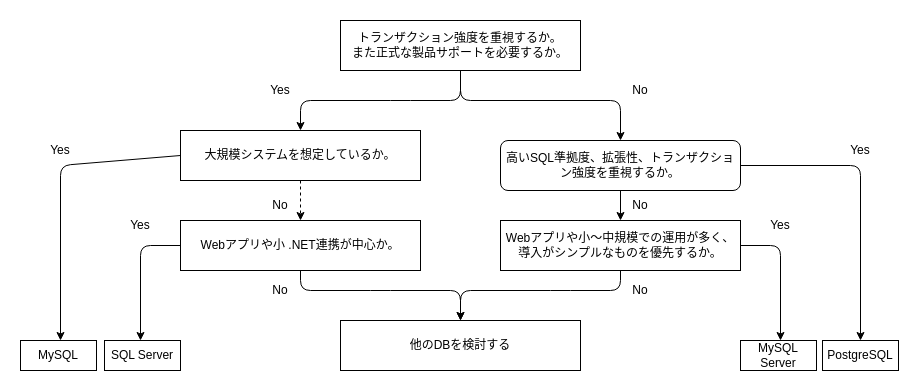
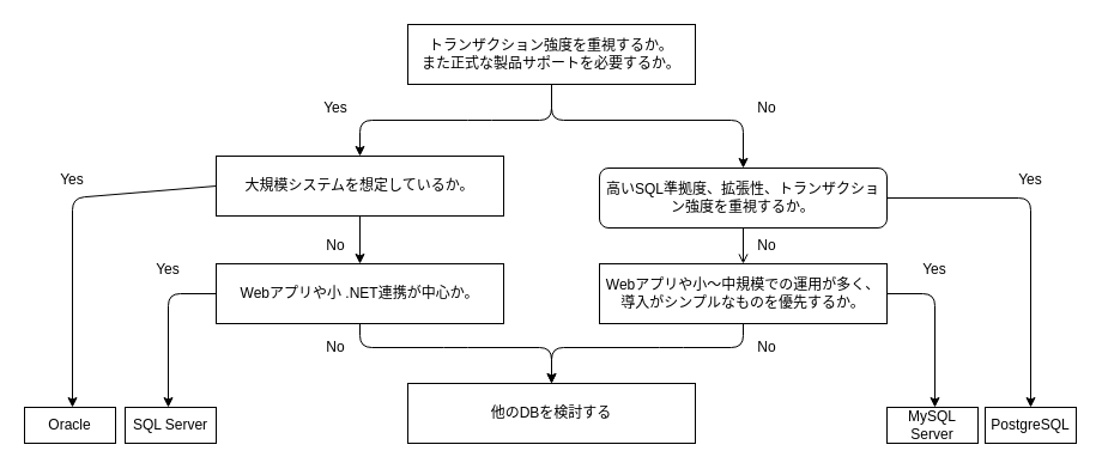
  <mxCell id="0" />
  <mxCell id="1" parent="0" />
  <mxCell id="2" value="トランザクション強度を重視するか。&lt;div&gt;また正式な製品サポートを必要するか。&lt;/div&gt;" style="rounded=0;whiteSpace=wrap;html=1;fontStyle=0" vertex="1" parent="1"><mxGeometry x="340" y="20" width="240" height="50" as="geometry" /></mxCell>
  <mxCell id="3" value="大規模システムを想定しているか。" style="rounded=0;whiteSpace=wrap;html=1;fontStyle=0" vertex="1" parent="1"><mxGeometry x="180" y="130" width="240" height="50" as="geometry" /></mxCell>
  <mxCell id="4" value="高いSQL準拠度、拡張性、トランザクション強度を重視するか。" style="whiteSpace=wrap;html=1;fontStyle=0;rounded=1;" vertex="1" parent="1"><mxGeometry x="500" y="140" width="240" height="50" as="geometry" /></mxCell>
  <mxCell id="5" value="Webアプリや小〜中規模での運用が多く、導入がシンプルなものを優先するか。" style="rounded=0;whiteSpace=wrap;html=1;fontStyle=0" vertex="1" parent="1"><mxGeometry x="500" y="220" width="240" height="50" as="geometry" /></mxCell>
  <mxCell id="6" value="" style="endArrow=classic;html=1;exitX=0.5;exitY=1;exitDx=0;exitDy=0;entryX=0.5;entryY=0;entryDx=0;entryDy=0;" edge="1" parent="1" source="2" target="3"><mxGeometry width="50" height="50" relative="1" as="geometry"><mxPoint x="510" y="240" as="sourcePoint" /><mxPoint x="340" y="140" as="targetPoint" /><Array as="points"><mxPoint x="460" y="100" /><mxPoint x="400" y="100" /><mxPoint x="300" y="100" /></Array></mxGeometry></mxCell>
  <mxCell id="7" value="Webアプリや小 .NET連携が中心か。" style="rounded=0;whiteSpace=wrap;html=1;fontStyle=0" vertex="1" parent="1"><mxGeometry x="180" y="220" width="240" height="50" as="geometry" /></mxCell>
- <mxCell id="8" value="" style="endArrow=classic;html=1;exitX=0.5;exitY=1;exitDx=0;exitDy=0;entryX=0.5;entryY=0;entryDx=0;entryDy=0;dashed=1;" edge="1" parent="1" source="3" target="7"><mxGeometry width="50" height="50" relative="1" as="geometry"><mxPoint x="390" y="230" as="sourcePoint" /><mxPoint x="440" y="180" as="targetPoint" /></mxGeometry></mxCell>
+ <mxCell id="8" value="" style="endArrow=classic;html=1;exitX=0.5;exitY=1;exitDx=0;exitDy=0;entryX=0.5;entryY=0;entryDx=0;entryDy=0;" edge="1" parent="1" source="3" target="7"><mxGeometry width="50" height="50" relative="1" as="geometry"><mxPoint x="390" y="230" as="sourcePoint" /><mxPoint x="440" y="180" as="targetPoint" /></mxGeometry></mxCell>
  <mxCell id="9" value="" style="endArrow=classic;html=1;exitX=0.5;exitY=1;exitDx=0;exitDy=0;entryX=0.5;entryY=0;entryDx=0;entryDy=0;" edge="1" parent="1" target="4"><mxGeometry width="50" height="50" relative="1" as="geometry"><mxPoint x="460" y="70" as="sourcePoint" /><mxPoint x="300" y="140" as="targetPoint" /><Array as="points"><mxPoint x="460" y="100" /><mxPoint x="620" y="100" /></Array></mxGeometry></mxCell>
- <mxCell id="10" value="" style="endArrow=classic;html=1;exitX=0.5;exitY=1;exitDx=0;exitDy=0;entryX=0.5;entryY=0;entryDx=0;entryDy=0;" edge="1" parent="1" source="4" target="5"><mxGeometry width="50" height="50" relative="1" as="geometry"><mxPoint x="310" y="200" as="sourcePoint" /><mxPoint x="310" y="230" as="targetPoint" /></mxGeometry></mxCell>
+ <mxCell id="10" value="" style="endArrow=open;html=1;exitX=0.5;exitY=1;exitDx=0;exitDy=0;entryX=0.5;entryY=0;entryDx=0;entryDy=0;" edge="1" parent="1" source="4" target="5"><mxGeometry width="50" height="50" relative="1" as="geometry"><mxPoint x="310" y="200" as="sourcePoint" /><mxPoint x="310" y="230" as="targetPoint" /></mxGeometry></mxCell>
  <mxCell id="11" value="Yes" style="text;html=1;align=center;verticalAlign=middle;whiteSpace=wrap;rounded=0;strokeColor=none;" vertex="1" parent="1"><mxGeometry x="260" y="80" width="40" height="20" as="geometry" /></mxCell>
  <mxCell id="12" value="No" style="text;html=1;align=center;verticalAlign=middle;whiteSpace=wrap;rounded=0;strokeColor=none;" vertex="1" parent="1"><mxGeometry x="620" y="80" width="40" height="20" as="geometry" /></mxCell>
  <mxCell id="13" value="Yes" style="text;html=1;align=center;verticalAlign=middle;whiteSpace=wrap;rounded=0;strokeColor=none;" vertex="1" parent="1"><mxGeometry x="40" y="140" width="40" height="20" as="geometry" /></mxCell>
  <mxCell id="14" value="No" style="text;html=1;align=center;verticalAlign=middle;whiteSpace=wrap;rounded=0;strokeColor=none;" vertex="1" parent="1"><mxGeometry x="260" y="195" width="40" height="20" as="geometry" /></mxCell>
  <mxCell id="15" value="No" style="text;html=1;align=center;verticalAlign=middle;whiteSpace=wrap;rounded=0;strokeColor=none;" vertex="1" parent="1"><mxGeometry x="620" y="195" width="40" height="20" as="geometry" /></mxCell>
  <mxCell id="16" value="Yes" style="text;html=1;align=center;verticalAlign=middle;whiteSpace=wrap;rounded=0;strokeColor=none;" vertex="1" parent="1"><mxGeometry x="120" y="215" width="40" height="20" as="geometry" /></mxCell>
  <mxCell id="17" value="Yes" style="text;html=1;align=center;verticalAlign=middle;whiteSpace=wrap;rounded=0;strokeColor=none;" vertex="1" parent="1"><mxGeometry x="840" y="140" width="40" height="20" as="geometry" /></mxCell>
  <mxCell id="18" value="Yes" style="text;html=1;align=center;verticalAlign=middle;whiteSpace=wrap;rounded=0;strokeColor=none;" vertex="1" parent="1"><mxGeometry x="760" y="215" width="40" height="20" as="geometry" /></mxCell>
  <mxCell id="19" value="" style="endArrow=classic;html=1;exitX=0;exitY=0.5;exitDx=0;exitDy=0;" edge="1" parent="1" source="3"><mxGeometry width="50" height="50" relative="1" as="geometry"><mxPoint x="70" y="195" as="sourcePoint" /><mxPoint y="340" as="targetPoint" x="60" /><Array as="points"><mxPoint y="165" x="60" /></Array></mxGeometry></mxCell>
  <mxCell id="20" value="" style="endArrow=classic;html=1;exitX=0;exitY=0.5;exitDx=0;exitDy=0;" edge="1" parent="1" source="7"><mxGeometry width="50" height="50" relative="1" as="geometry"><mxPoint x="180" y="240" as="sourcePoint" /><mxPoint x="140" y="340" as="targetPoint" /><Array as="points"><mxPoint x="140" y="245" /></Array></mxGeometry></mxCell>
  <mxCell id="21" value="" style="endArrow=classic;html=1;exitX=1;exitY=0.5;exitDx=0;exitDy=0;" edge="1" parent="1" source="5"><mxGeometry width="50" height="50" relative="1" as="geometry"><mxPoint x="740" y="245" as="sourcePoint" /><mxPoint x="780" y="340" as="targetPoint" /><Array as="points"><mxPoint x="780" y="245" /></Array></mxGeometry></mxCell>
  <mxCell id="22" value="" style="endArrow=classic;html=1;exitX=1;exitY=0.5;exitDx=0;exitDy=0;" edge="1" parent="1" source="4"><mxGeometry width="50" height="50" relative="1" as="geometry"><mxPoint x="910" y="180" as="sourcePoint" /><mxPoint x="860" y="340" as="targetPoint" /><Array as="points"><mxPoint x="860" y="165" /></Array></mxGeometry></mxCell>
- <mxCell id="23" value="MySQL" style="rounded=0;whiteSpace=wrap;html=1;" vertex="1" parent="1"><mxGeometry x="20" y="340" width="76" height="30" as="geometry" /></mxCell>
+ <mxCell id="23" value="Oracle" style="rounded=0;whiteSpace=wrap;html=1;" vertex="1" parent="1"><mxGeometry x="20" y="340" width="76" height="30" as="geometry" /></mxCell>
  <mxCell id="24" value="SQL Server" style="rounded=0;whiteSpace=wrap;html=1;" vertex="1" parent="1"><mxGeometry x="104" y="340" width="76" height="30" as="geometry" /></mxCell>
  <mxCell id="25" value="MySQL&lt;div&gt;Server&lt;/div&gt;" style="rounded=0;whiteSpace=wrap;html=1;" vertex="1" parent="1"><mxGeometry x="740" y="340" width="76" height="30" as="geometry" /></mxCell>
  <mxCell id="26" value="PostgreSQL" style="rounded=0;whiteSpace=wrap;html=1;" vertex="1" parent="1"><mxGeometry x="822" y="340" width="76" height="30" as="geometry" /></mxCell>
  <mxCell id="27" value="他のDBを検討する" style="rounded=0;whiteSpace=wrap;html=1;fontStyle=0" vertex="1" parent="1"><mxGeometry x="340" y="320" width="240" height="50" as="geometry" /></mxCell>
  <mxCell id="28" value="" style="endArrow=classic;html=1;entryX=0.5;entryY=0;entryDx=0;entryDy=0;" edge="1" parent="1"><mxGeometry width="50" height="50" relative="1" as="geometry"><mxPoint x="620" y="270" as="sourcePoint" /><mxPoint x="460" y="320" as="targetPoint" /><Array as="points"><mxPoint x="620" y="290" /><mxPoint x="560" y="290" /><mxPoint x="460" y="290" /></Array></mxGeometry></mxCell>
  <mxCell id="29" value="" style="endArrow=classic;html=1;exitX=0.5;exitY=1;exitDx=0;exitDy=0;" edge="1" parent="1"><mxGeometry width="50" height="50" relative="1" as="geometry"><mxPoint x="300" y="270" as="sourcePoint" /><mxPoint x="460" y="320" as="targetPoint" /><Array as="points"><mxPoint x="300" y="290" /><mxPoint x="380" y="290" /><mxPoint x="460" y="290" /></Array></mxGeometry></mxCell>
  <mxCell id="30" value="No" style="text;html=1;align=center;verticalAlign=middle;whiteSpace=wrap;rounded=0;strokeColor=none;" vertex="1" parent="1"><mxGeometry x="620" y="280" width="40" height="20" as="geometry" /></mxCell>
  <mxCell id="31" value="No" style="text;html=1;align=center;verticalAlign=middle;whiteSpace=wrap;rounded=0;strokeColor=none;" vertex="1" parent="1"><mxGeometry x="260" y="280" width="40" height="20" as="geometry" /></mxCell>
